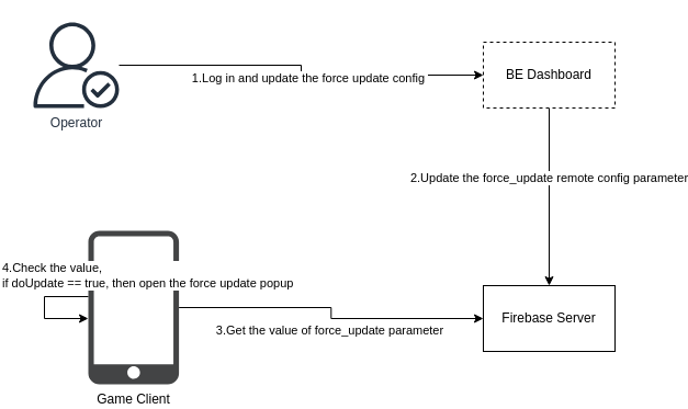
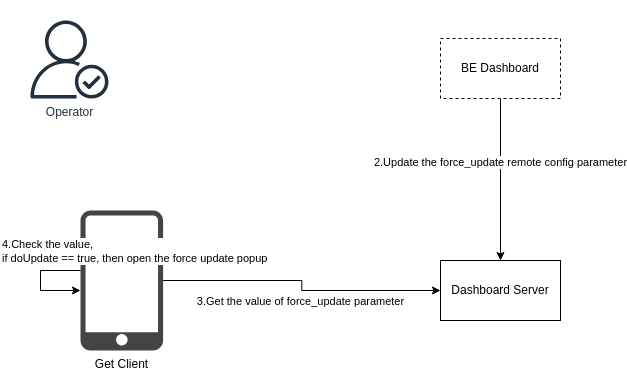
  <mxCell id="0" />
  <mxCell id="1" parent="0" />
  <mxCell id="2" style="edgeStyle=orthogonalEdgeStyle;rounded=0;orthogonalLoop=1;jettySize=auto;html=1;" edge="1" parent="1" source="4" target="5"><mxGeometry relative="1" as="geometry" /></mxCell>
  <mxCell id="3" value="2.Update the force_update remote config parameter" style="edgeLabel;html=1;align=center;verticalAlign=middle;resizable=0;points=[];" vertex="1" connectable="0" parent="2"><mxGeometry x="-0.222" y="-1" relative="1" as="geometry"><mxPoint as="offset" /></mxGeometry></mxCell>
  <mxCell id="4" value="BE Dashboard" style="rounded=0;whiteSpace=wrap;html=1;dashed=1;" vertex="1" parent="1"><mxGeometry x="430" y="38" width="120" height="60" as="geometry" /></mxCell>
- <mxCell id="5" value="Firebase Server" style="rounded=0;whiteSpace=wrap;html=1;" vertex="1" parent="1"><mxGeometry x="430" y="260" width="120" height="60" as="geometry" /></mxCell>
+ <mxCell id="5" value="Dashboard Server" style="rounded=0;whiteSpace=wrap;html=1;" vertex="1" parent="1"><mxGeometry x="430" y="260" width="120" height="60" as="geometry" /></mxCell>
  <mxCell id="6" style="edgeStyle=orthogonalEdgeStyle;rounded=0;orthogonalLoop=1;jettySize=auto;html=1;entryX=0;entryY=0.5;entryDx=0;entryDy=0;" edge="1" parent="1" source="8" target="5"><mxGeometry relative="1" as="geometry" /></mxCell>
  <mxCell id="7" value="3.Get the value of force_update parameter" style="edgeLabel;html=1;align=center;verticalAlign=middle;resizable=0;points=[];" vertex="1" connectable="0" parent="6"><mxGeometry x="-0.364" relative="1" as="geometry"><mxPoint x="46" y="20" as="offset" /></mxGeometry></mxCell>
- <mxCell id="8" value="Game Client" style="sketch=0;pointerEvents=1;shadow=0;dashed=0;html=1;strokeColor=none;fillColor=#434445;aspect=fixed;labelPosition=center;verticalLabelPosition=bottom;verticalAlign=top;align=center;outlineConnect=0;shape=mxgraph.vvd.phone;" vertex="1" parent="1"><mxGeometry x="70" y="210" width="82.6" height="140" as="geometry" /></mxCell>
- <mxCell id="9" value="" style="edgeStyle=orthogonalEdgeStyle;rounded=0;orthogonalLoop=1;jettySize=auto;html=1;" edge="1" parent="1" source="11" target="4"><mxGeometry relative="1" as="geometry"><mxPoint x="207" y="59" as="targetPoint" /></mxGeometry></mxCell>
- <mxCell id="10" value="1.Log in and update the force update config&amp;nbsp;" style="edgeLabel;html=1;align=center;verticalAlign=middle;resizable=0;points=[];" vertex="1" connectable="0" parent="9"><mxGeometry x="0.065" y="-2" relative="1" as="geometry"><mxPoint as="offset" /></mxGeometry></mxCell>
+ <mxCell id="8" value="Get Client" style="sketch=0;pointerEvents=1;shadow=0;dashed=0;html=1;strokeColor=none;fillColor=#434445;aspect=fixed;labelPosition=center;verticalLabelPosition=bottom;verticalAlign=top;align=center;outlineConnect=0;shape=mxgraph.vvd.phone;" vertex="1" parent="1"><mxGeometry x="70" y="210" width="82.6" height="140" as="geometry" /></mxCell>
  <mxCell id="11" value="Operator" style="sketch=0;outlineConnect=0;fontColor=#232F3E;gradientColor=none;fillColor=#232F3D;strokeColor=none;dashed=0;verticalLabelPosition=bottom;verticalAlign=top;align=center;html=1;fontSize=12;fontStyle=0;aspect=fixed;pointerEvents=1;shape=mxgraph.aws4.authenticated_user;" vertex="1" parent="1"><mxGeometry x="20" y="20" width="78" height="78" as="geometry" /></mxCell>
  <mxCell id="12" style="edgeStyle=orthogonalEdgeStyle;rounded=0;orthogonalLoop=1;jettySize=auto;html=1;" edge="1" parent="1" source="8" target="8"><mxGeometry relative="1" as="geometry"><Array as="points"><mxPoint x="30" y="270" /></Array></mxGeometry></mxCell>
  <mxCell id="13" value="4.Check the value,&amp;nbsp;&lt;div&gt;if doUpdate == true, then open the force update popup&amp;nbsp;&lt;/div&gt;" style="edgeLabel;html=1;align=left;verticalAlign=middle;resizable=0;points=[];" vertex="1" connectable="0" parent="12"><mxGeometry x="-0.64" relative="1" as="geometry"><mxPoint x="-62" y="-20" as="offset" /></mxGeometry></mxCell>
